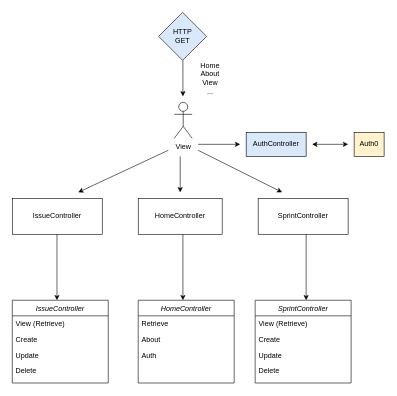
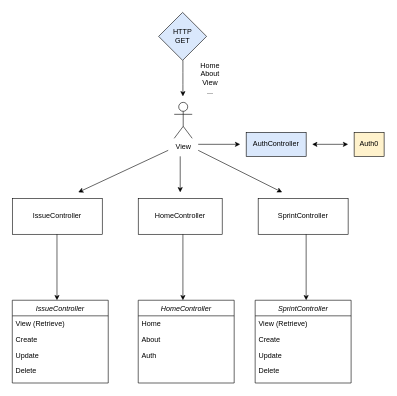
  <mxCell id="0" />
  <mxCell id="1" parent="0" />
  <mxCell id="2" value="View" style="shape=umlActor;verticalLabelPosition=bottom;labelBackgroundColor=#ffffff;verticalAlign=top;html=1;outlineConnect=0;" vertex="1" parent="1"><mxGeometry x="290" y="170" width="30" height="60" as="geometry" /></mxCell>
  <mxCell id="3" value="" style="endArrow=classic;html=1;" edge="1" parent="1"><mxGeometry width="50" height="50" relative="1" as="geometry"><mxPoint x="304.5" y="100" as="sourcePoint" /><mxPoint x="304.5" y="160" as="targetPoint" /><Array as="points"><mxPoint x="304.5" y="130" /></Array></mxGeometry></mxCell>
  <mxCell id="4" value="HTTP&lt;br&gt;GET" style="rhombus;whiteSpace=wrap;html=1;fillColor=#dae8fc;" vertex="1" parent="1"><mxGeometry x="264" y="20" width="80" height="80" as="geometry" /></mxCell>
  <mxCell id="5" value="&lt;div&gt;Home&lt;/div&gt;&lt;div&gt;About&lt;/div&gt;&lt;div&gt;View&lt;br&gt;&lt;/div&gt;..." style="text;html=1;strokeColor=none;fillColor=none;align=center;verticalAlign=middle;whiteSpace=wrap;rounded=0;" vertex="1" parent="1"><mxGeometry x="310" y="100" width="80" height="60" as="geometry" /></mxCell>
  <mxCell id="6" value="" style="endArrow=classic;html=1;" edge="1" parent="1"><mxGeometry width="50" height="50" relative="1" as="geometry"><mxPoint x="280" y="250" as="sourcePoint" /><mxPoint x="130" y="320" as="targetPoint" /></mxGeometry></mxCell>
  <mxCell id="7" value="" style="endArrow=classic;html=1;" edge="1" parent="1"><mxGeometry width="50" height="50" relative="1" as="geometry"><mxPoint x="300" y="260" as="sourcePoint" /><mxPoint x="300" y="320" as="targetPoint" /></mxGeometry></mxCell>
  <mxCell id="8" value="" style="endArrow=classic;html=1;" edge="1" parent="1"><mxGeometry width="50" height="50" relative="1" as="geometry"><mxPoint x="330" y="250" as="sourcePoint" /><mxPoint x="470" y="320" as="targetPoint" /></mxGeometry></mxCell>
  <mxCell id="9" value="IssueController" style="rounded=0;whiteSpace=wrap;html=1;" vertex="1" parent="1"><mxGeometry x="20" y="330" width="150" height="60" as="geometry" /></mxCell>
  <mxCell id="10" value="HomeController" style="rounded=0;whiteSpace=wrap;html=1;" vertex="1" parent="1"><mxGeometry x="230" y="330" width="140" height="60" as="geometry" /></mxCell>
  <mxCell id="11" value="SprintController" style="rounded=0;whiteSpace=wrap;html=1;" vertex="1" parent="1"><mxGeometry x="430" y="330" width="150" height="60" as="geometry" /></mxCell>
  <mxCell id="12" value="" style="endArrow=classic;html=1;" edge="1" parent="1"><mxGeometry width="50" height="50" relative="1" as="geometry"><mxPoint x="330" y="240" as="sourcePoint" /><mxPoint x="400" y="240" as="targetPoint" /></mxGeometry></mxCell>
  <mxCell id="13" value="AuthController" style="rounded=0;whiteSpace=wrap;html=1;fillColor=#dae8fc;" vertex="1" parent="1"><mxGeometry x="410" y="220" width="100" height="40" as="geometry" /></mxCell>
  <mxCell id="14" value="" style="endArrow=classic;startArrow=classic;html=1;" edge="1" parent="1"><mxGeometry width="50" height="50" relative="1" as="geometry"><mxPoint x="520" y="240" as="sourcePoint" /><mxPoint x="580" y="240" as="targetPoint" /></mxGeometry></mxCell>
  <mxCell id="15" value="Auth0" style="rounded=0;whiteSpace=wrap;html=1;fillColor=#fff2cc;" vertex="1" parent="1"><mxGeometry x="590" y="220" width="50" height="40" as="geometry" /></mxCell>
  <mxCell id="16" value="" style="endArrow=classic;html=1;" edge="1" parent="1"><mxGeometry width="50" height="50" relative="1" as="geometry"><mxPoint x="94.5" y="390" as="sourcePoint" /><mxPoint x="94.5" y="500" as="targetPoint" /></mxGeometry></mxCell>
  <mxCell id="17" value="" style="endArrow=classic;html=1;" edge="1" parent="1"><mxGeometry width="50" height="50" relative="1" as="geometry"><mxPoint x="510" y="390" as="sourcePoint" /><mxPoint x="510" y="500" as="targetPoint" /></mxGeometry></mxCell>
  <mxCell id="18" value="" style="endArrow=classic;html=1;" edge="1" parent="1"><mxGeometry width="50" height="50" relative="1" as="geometry"><mxPoint x="304.5" y="390" as="sourcePoint" /><mxPoint x="304.5" y="500" as="targetPoint" /></mxGeometry></mxCell>
  <mxCell id="19" value="IssueController" style="swimlane;fontStyle=2;align=center;verticalAlign=top;childLayout=stackLayout;horizontal=1;startSize=26;horizontalStack=0;resizeParent=1;resizeLast=0;collapsible=1;marginBottom=0;rounded=0;shadow=0;strokeWidth=1;" vertex="1" parent="1"><mxGeometry x="20" y="500" width="160" height="138" as="geometry"><mxRectangle x="230" y="140" width="160" height="26" as="alternateBounds" /></mxGeometry></mxCell>
  <mxCell id="20" value="View (Retrieve)" style="text;align=left;verticalAlign=top;spacingLeft=4;spacingRight=4;overflow=hidden;rotatable=0;points=[[0,0.5],[1,0.5]];portConstraint=eastwest;rounded=0;shadow=0;html=0;" vertex="1" parent="19"><mxGeometry y="26" width="160" height="26" as="geometry" /></mxCell>
  <mxCell id="21" value="Create" style="text;align=left;verticalAlign=top;spacingLeft=4;spacingRight=4;overflow=hidden;rotatable=0;points=[[0,0.5],[1,0.5]];portConstraint=eastwest;" vertex="1" parent="19"><mxGeometry y="52" width="160" height="26" as="geometry" /></mxCell>
  <mxCell id="22" value="Update" style="text;align=left;verticalAlign=top;spacingLeft=4;spacingRight=4;overflow=hidden;rotatable=0;points=[[0,0.5],[1,0.5]];portConstraint=eastwest;rounded=0;shadow=0;html=0;" vertex="1" parent="19"><mxGeometry y="78" width="160" height="26" as="geometry" /></mxCell>
  <mxCell id="23" value="Delete" style="text;align=left;verticalAlign=top;spacingLeft=4;spacingRight=4;overflow=hidden;rotatable=0;points=[[0,0.5],[1,0.5]];portConstraint=eastwest;rounded=0;shadow=0;html=0;" vertex="1" parent="19"><mxGeometry y="104" width="160" height="26" as="geometry" /></mxCell>
  <mxCell id="24" value="SprintController" style="swimlane;fontStyle=2;align=center;verticalAlign=top;childLayout=stackLayout;horizontal=1;startSize=26;horizontalStack=0;resizeParent=1;resizeLast=0;collapsible=1;marginBottom=0;rounded=0;shadow=0;strokeWidth=1;" vertex="1" parent="1"><mxGeometry x="425" y="500" width="160" height="138" as="geometry"><mxRectangle x="230" y="140" width="160" height="26" as="alternateBounds" /></mxGeometry></mxCell>
  <mxCell id="25" value="View (Retrieve)" style="text;align=left;verticalAlign=top;spacingLeft=4;spacingRight=4;overflow=hidden;rotatable=0;points=[[0,0.5],[1,0.5]];portConstraint=eastwest;rounded=0;shadow=0;html=0;" vertex="1" parent="24"><mxGeometry y="26" width="160" height="26" as="geometry" /></mxCell>
  <mxCell id="26" value="Create" style="text;align=left;verticalAlign=top;spacingLeft=4;spacingRight=4;overflow=hidden;rotatable=0;points=[[0,0.5],[1,0.5]];portConstraint=eastwest;" vertex="1" parent="24"><mxGeometry y="52" width="160" height="26" as="geometry" /></mxCell>
  <mxCell id="27" value="Update" style="text;align=left;verticalAlign=top;spacingLeft=4;spacingRight=4;overflow=hidden;rotatable=0;points=[[0,0.5],[1,0.5]];portConstraint=eastwest;rounded=0;shadow=0;html=0;" vertex="1" parent="24"><mxGeometry y="78" width="160" height="26" as="geometry" /></mxCell>
  <mxCell id="28" value="Delete" style="text;align=left;verticalAlign=top;spacingLeft=4;spacingRight=4;overflow=hidden;rotatable=0;points=[[0,0.5],[1,0.5]];portConstraint=eastwest;rounded=0;shadow=0;html=0;" vertex="1" parent="24"><mxGeometry y="104" width="160" height="26" as="geometry" /></mxCell>
  <mxCell id="29" value="HomeController" style="swimlane;fontStyle=2;align=center;verticalAlign=top;childLayout=stackLayout;horizontal=1;startSize=26;horizontalStack=0;resizeParent=1;resizeLast=0;collapsible=1;marginBottom=0;rounded=0;shadow=0;strokeWidth=1;" vertex="1" parent="1"><mxGeometry x="230" y="500" width="160" height="138" as="geometry"><mxRectangle x="230" y="140" width="160" height="26" as="alternateBounds" /></mxGeometry></mxCell>
- <mxCell id="30" value="Retrieve" style="text;align=left;verticalAlign=top;spacingLeft=4;spacingRight=4;overflow=hidden;rotatable=0;points=[[0,0.5],[1,0.5]];portConstraint=eastwest;rounded=0;shadow=0;html=0;" vertex="1" parent="29"><mxGeometry y="26" width="160" height="26" as="geometry" /></mxCell>
+ <mxCell id="30" value="Home" style="text;align=left;verticalAlign=top;spacingLeft=4;spacingRight=4;overflow=hidden;rotatable=0;points=[[0,0.5],[1,0.5]];portConstraint=eastwest;rounded=0;shadow=0;html=0;" vertex="1" parent="29"><mxGeometry y="26" width="160" height="26" as="geometry" /></mxCell>
  <mxCell id="31" value="About" style="text;align=left;verticalAlign=top;spacingLeft=4;spacingRight=4;overflow=hidden;rotatable=0;points=[[0,0.5],[1,0.5]];portConstraint=eastwest;" vertex="1" parent="29"><mxGeometry y="52" width="160" height="26" as="geometry" /></mxCell>
  <mxCell id="32" value="Auth" style="text;align=left;verticalAlign=top;spacingLeft=4;spacingRight=4;overflow=hidden;rotatable=0;points=[[0,0.5],[1,0.5]];portConstraint=eastwest;rounded=0;shadow=0;html=0;" vertex="1" parent="29"><mxGeometry y="78" width="160" height="26" as="geometry" /></mxCell>
